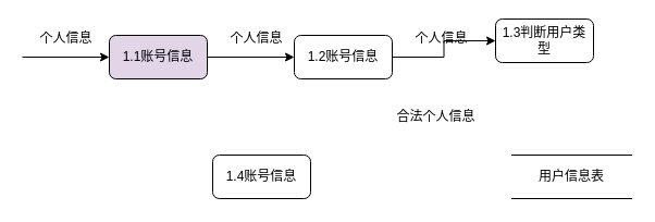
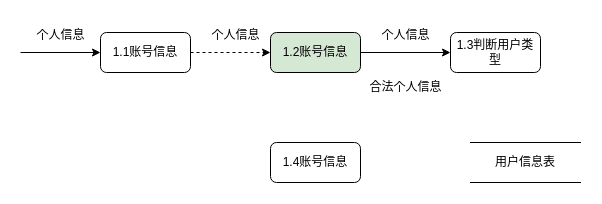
  <mxCell id="0" />
  <mxCell id="1" parent="0" />
- <mxCell id="2" style="edgeStyle=orthogonalEdgeStyle;rounded=0;orthogonalLoop=1;jettySize=auto;html=1;exitX=1;exitY=0.5;exitDx=0;exitDy=0;entryX=0;entryY=0.5;entryDx=0;entryDy=0;" edge="1" parent="1" source="3" target="5"><mxGeometry relative="1" as="geometry" /></mxCell>
- <mxCell id="3" value="1.1账号信息" style="rounded=1;whiteSpace=wrap;html=1;fillColor=#e1d5e7;" vertex="1" parent="1"><mxGeometry x="100" y="32" width="90" height="40" as="geometry" /></mxCell>
+ <mxCell id="2" style="edgeStyle=orthogonalEdgeStyle;rounded=0;orthogonalLoop=1;jettySize=auto;html=1;exitX=1;exitY=0.5;exitDx=0;exitDy=0;entryX=0;entryY=0.5;entryDx=0;entryDy=0;dashed=1;" edge="1" parent="1" source="3" target="5"><mxGeometry relative="1" as="geometry" /></mxCell>
+ <mxCell id="3" value="1.1账号信息" style="rounded=1;whiteSpace=wrap;html=1;" vertex="1" parent="1"><mxGeometry x="100" y="32" width="90" height="40" as="geometry" /></mxCell>
  <mxCell id="4" style="edgeStyle=orthogonalEdgeStyle;rounded=0;orthogonalLoop=1;jettySize=auto;html=1;exitX=1;exitY=0.5;exitDx=0;exitDy=0;" edge="1" parent="1" source="5" target="6"><mxGeometry relative="1" as="geometry" /></mxCell>
- <mxCell id="5" value="1.2账号信息" style="rounded=1;whiteSpace=wrap;html=1;" vertex="1" parent="1"><mxGeometry x="270" y="32" width="90" height="40" as="geometry" /></mxCell>
- <mxCell id="6" value="1.3判断用户类型" style="rounded=1;whiteSpace=wrap;html=1;" vertex="1" parent="1"><mxGeometry x="455" y="17" width="90" height="40" as="geometry" /></mxCell>
- <mxCell id="7" value="1.4账号信息" style="rounded=1;whiteSpace=wrap;html=1;" vertex="1" parent="1"><mxGeometry x="195" y="142" width="90" height="40" as="geometry" /></mxCell>
+ <mxCell id="5" value="1.2账号信息" style="rounded=1;whiteSpace=wrap;html=1;fillColor=#d5e8d4;" vertex="1" parent="1"><mxGeometry x="270" y="32" width="90" height="40" as="geometry" /></mxCell>
+ <mxCell id="6" value="1.3判断用户类型" style="rounded=1;whiteSpace=wrap;html=1;" vertex="1" parent="1"><mxGeometry x="450" y="32" width="90" height="40" as="geometry" /></mxCell>
+ <mxCell id="7" value="1.4账号信息" style="rounded=1;whiteSpace=wrap;html=1;" vertex="1" parent="1"><mxGeometry x="270" y="142" width="90" height="40" as="geometry" /></mxCell>
  <mxCell id="8" value="用户信息表" style="shape=partialRectangle;whiteSpace=wrap;html=1;left=0;right=0;fillColor=none;" vertex="1" parent="1"><mxGeometry x="470" y="142" width="110" height="40" as="geometry" /></mxCell>
  <mxCell id="9" value="" style="endArrow=classic;html=1;rounded=0;entryX=0;entryY=0.5;entryDx=0;entryDy=0;" edge="1" parent="1" target="3"><mxGeometry width="50" height="50" relative="1" as="geometry"><mxPoint x="20" y="52" as="sourcePoint" /><mxPoint x="80" y="52" as="targetPoint" /></mxGeometry></mxCell>
  <mxCell id="10" value="个人信息" style="text;html=1;align=center;verticalAlign=middle;resizable=0;points=[];autosize=1;strokeColor=none;fillColor=none;" vertex="1" parent="1"><mxGeometry x="25" y="20" width="70" height="30" as="geometry" /></mxCell>
  <mxCell id="11" value="个人信息" style="text;html=1;align=center;verticalAlign=middle;resizable=0;points=[];autosize=1;strokeColor=none;fillColor=none;" vertex="1" parent="1"><mxGeometry x="200" y="20" width="70" height="30" as="geometry" /></mxCell>
  <mxCell id="12" value="个人信息" style="text;html=1;align=center;verticalAlign=middle;resizable=0;points=[];autosize=1;strokeColor=none;fillColor=none;" vertex="1" parent="1"><mxGeometry x="370" y="20" width="70" height="30" as="geometry" /></mxCell>
- <mxCell id="13" value="合法个人信息" style="text;html=1;align=center;verticalAlign=middle;resizable=0;points=[];autosize=1;strokeColor=none;fillColor=none;" vertex="1" parent="1"><mxGeometry x="350" y="92" width="100" height="30" as="geometry" /></mxCell>
+ <mxCell id="13" value="合法个人信息" style="text;html=1;align=center;verticalAlign=middle;resizable=0;points=[];autosize=1;strokeColor=none;fillColor=none;" vertex="1" parent="1"><mxGeometry x="355" y="72" width="100" height="30" as="geometry" /></mxCell>
